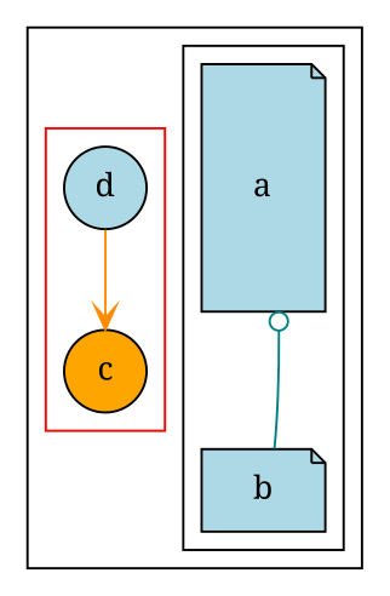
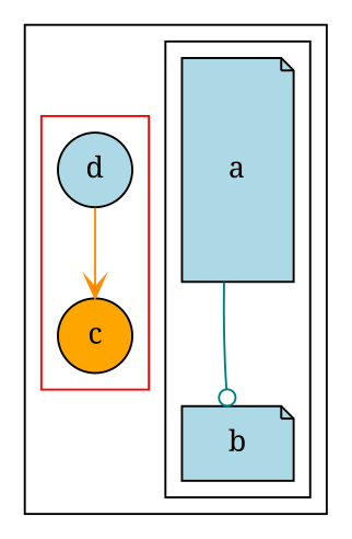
  digraph {
    fontname="Noto Serif"
    ranksep=0.1
    node [fillcolor=lightblue fontname="Noto Serif" shape=note style=filled]
    edge [fontname="Noto Serif"]
    a [height=1.5]
    b
    c [fillcolor=orange shape=circle]
    d [shape=circle]
    subgraph cluster_1 {
      subgraph cluster_2 {
        a
        b
      }
      subgraph cluster_3 {
        color=red
        c
        d
      }
    }
-   b -> a [arrowhead=odot color=teal minlen=2]
+   a -> b [arrowhead=odot color=teal minlen=2]
    d -> c [arrowhead=vee color=darkorange]
  }
